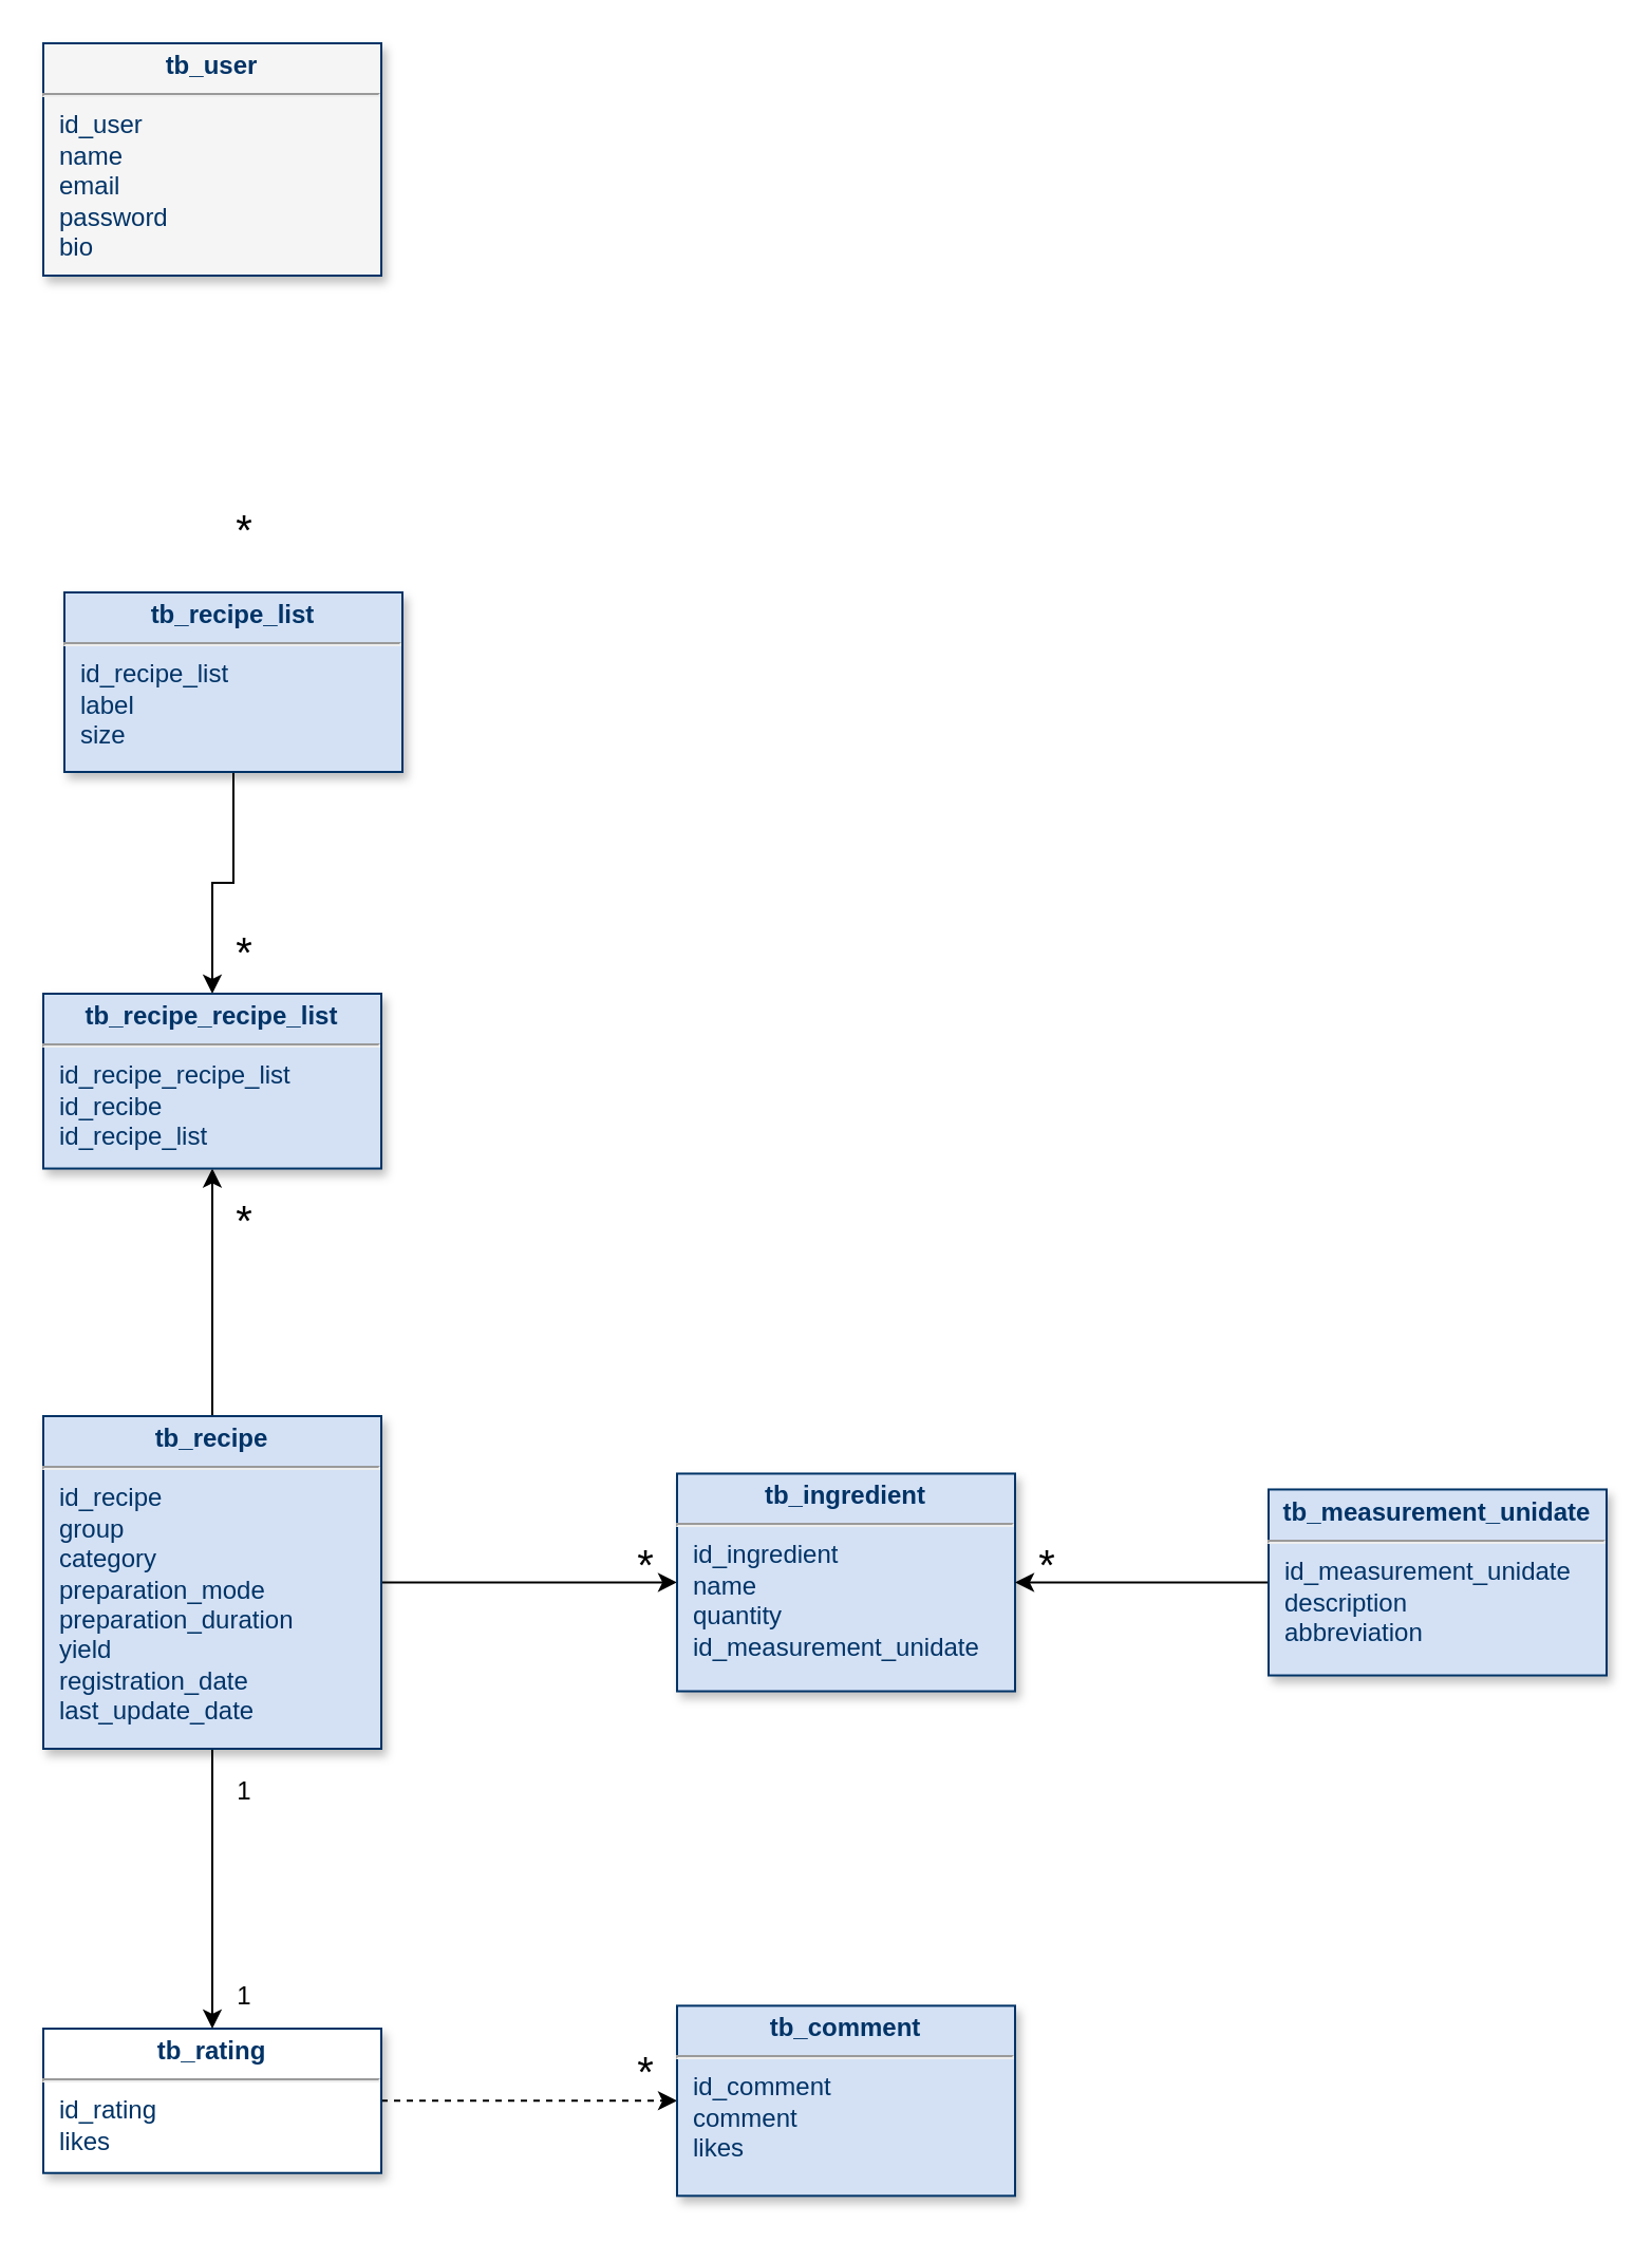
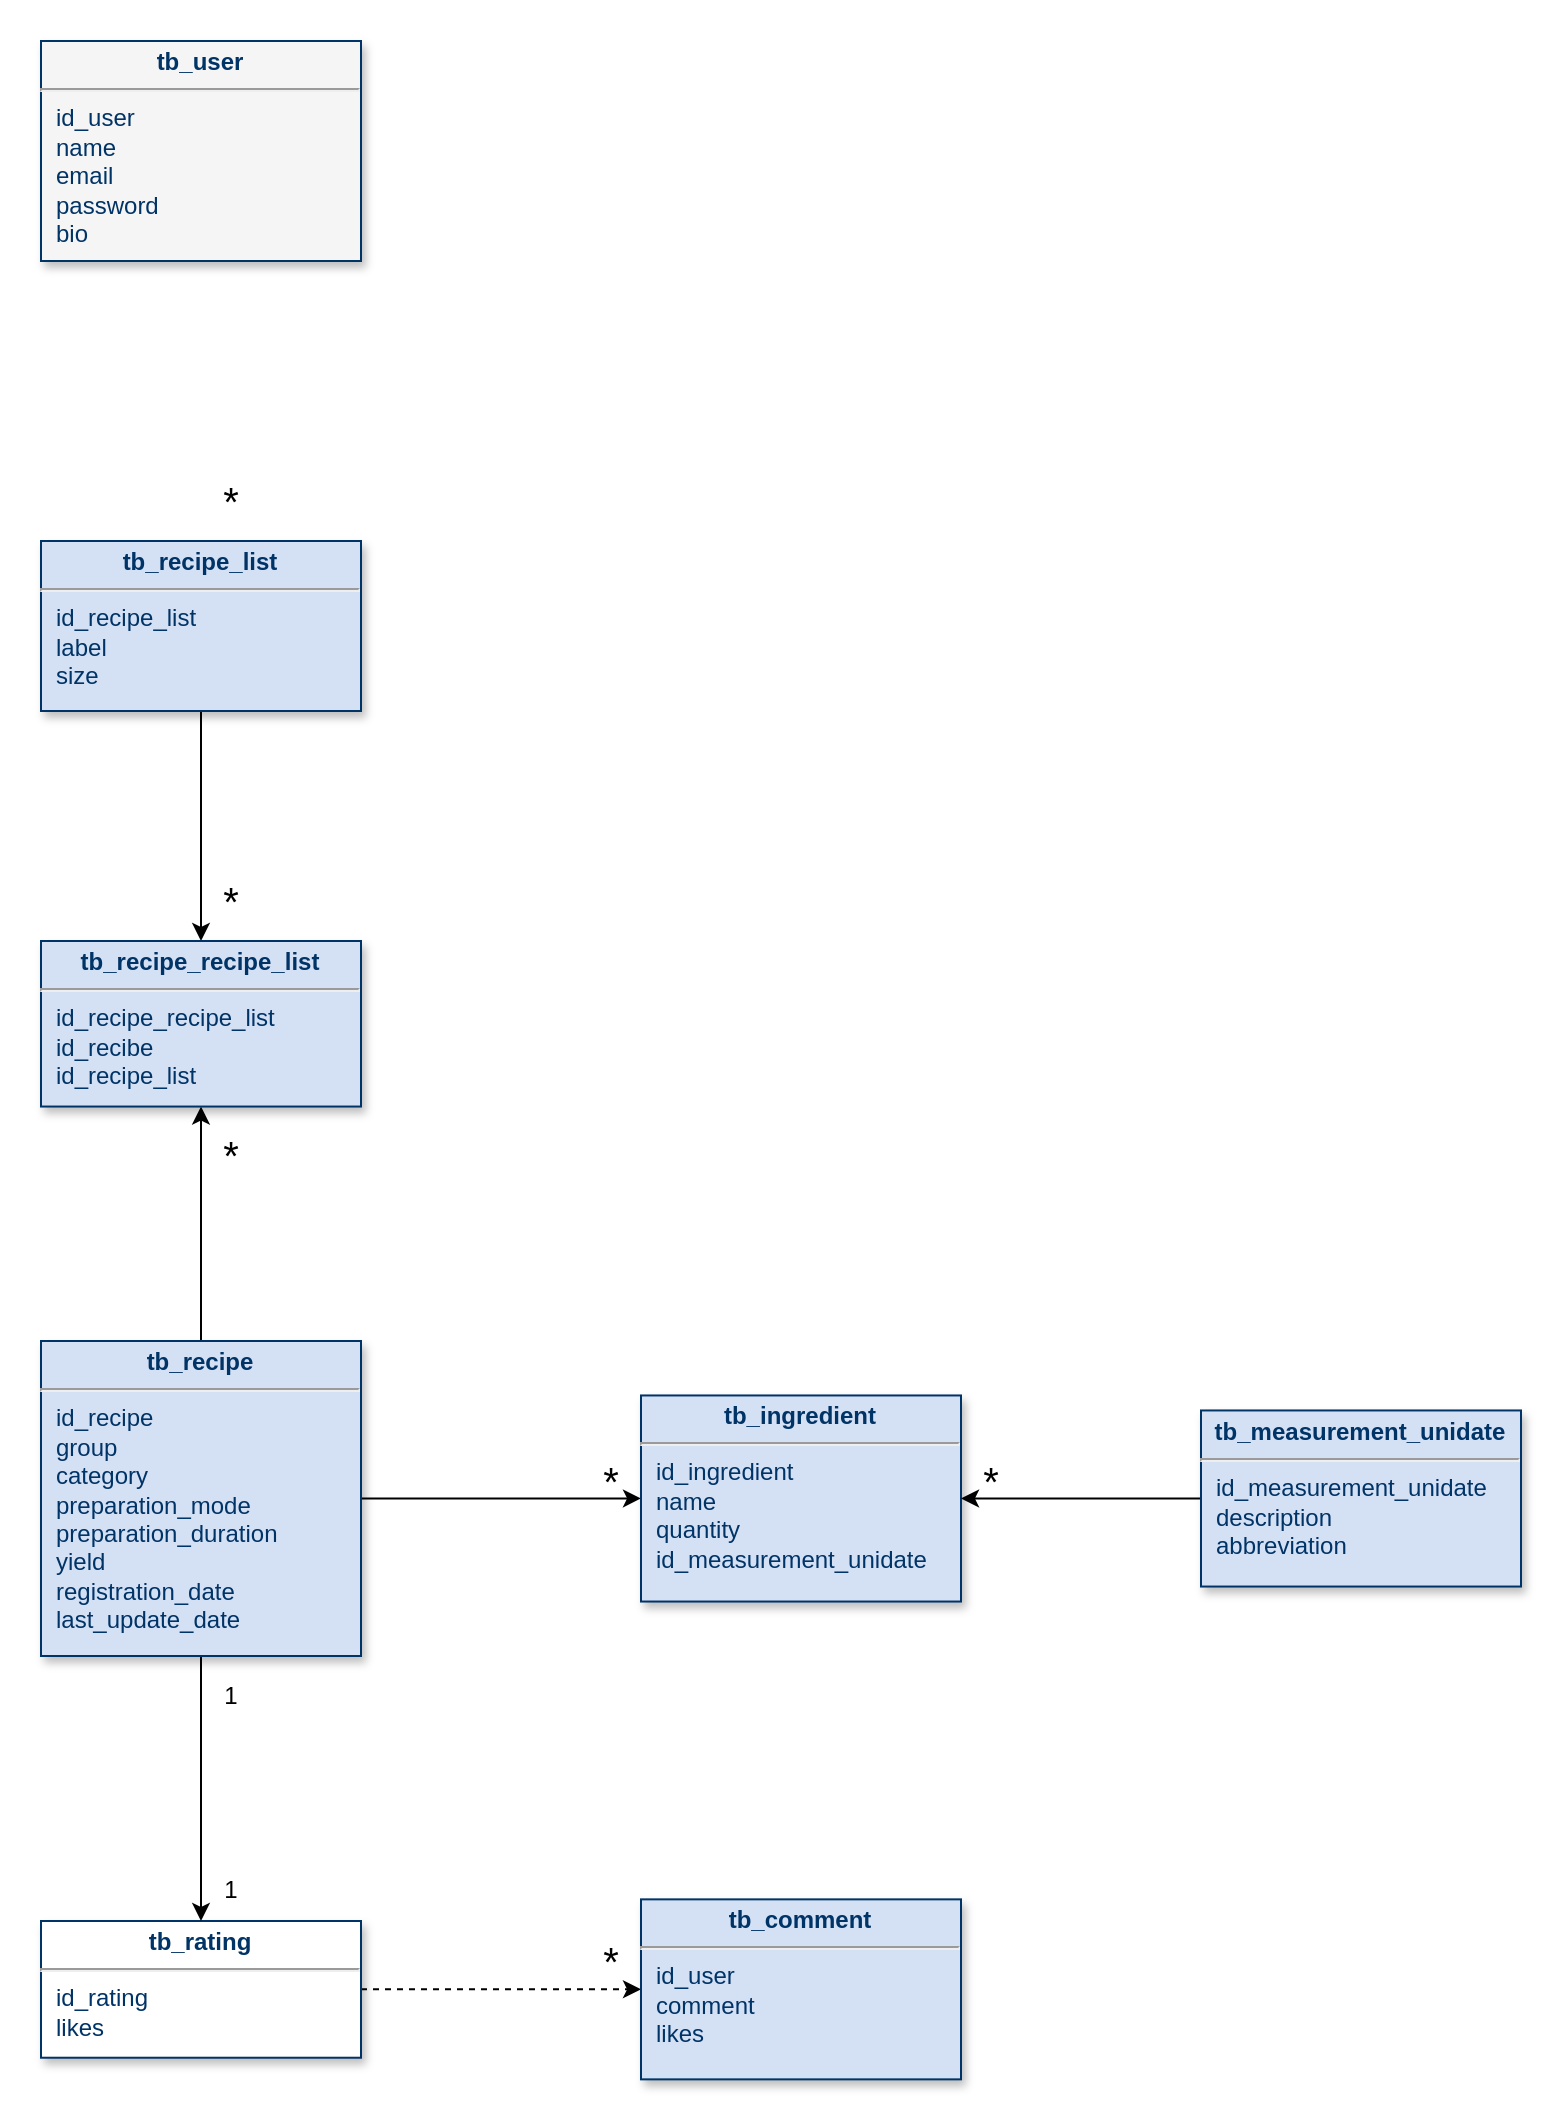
  <mxCell id="0" />
  <mxCell id="1" parent="0" />
  <mxCell id="2" style="edgeStyle=orthogonalEdgeStyle;rounded=0;orthogonalLoop=1;jettySize=auto;html=1;entryX=0;entryY=0.5;entryDx=0;entryDy=0;fontSize=12;dashed=1;" edge="1" parent="1" source="3" target="10"><mxGeometry relative="1" as="geometry" /></mxCell>
  <mxCell id="3" value="&lt;p style=&quot;margin: 4px 0px 0px; text-align: center;&quot;&gt;&lt;b&gt;tb_rating&lt;/b&gt;&lt;/p&gt;&lt;hr&gt;&lt;p style=&quot;margin: 0px; margin-left: 8px;&quot;&gt;id_rating&lt;/p&gt;&lt;p style=&quot;margin: 0px; margin-left: 8px;&quot;&gt;likes&lt;/p&gt;" style="verticalAlign=top;align=left;overflow=fill;fontSize=12;fontFamily=Helvetica;html=1;strokeColor=#003366;shadow=1;fillColor=#ffffff;fontColor=#003366;fontStyle=0;" parent="1" vertex="1"><mxGeometry x="20" y="960" width="160" height="68.36" as="geometry" /></mxCell>
  <mxCell id="4" value="" style="edgeStyle=orthogonalEdgeStyle;rounded=0;orthogonalLoop=1;jettySize=auto;html=1;fontSize=12;" edge="1" parent="1" source="7" target="16"><mxGeometry relative="1" as="geometry" /></mxCell>
  <mxCell id="5" style="edgeStyle=orthogonalEdgeStyle;rounded=0;orthogonalLoop=1;jettySize=auto;html=1;fontSize=12;" edge="1" parent="1" source="7" target="11"><mxGeometry relative="1" as="geometry" /></mxCell>
  <mxCell id="6" style="edgeStyle=orthogonalEdgeStyle;rounded=0;orthogonalLoop=1;jettySize=auto;html=1;entryX=0.5;entryY=0;entryDx=0;entryDy=0;fontSize=12;" edge="1" parent="1" source="7" target="3"><mxGeometry relative="1" as="geometry" /></mxCell>
  <mxCell id="7" value="&lt;p style=&quot;margin: 4px 0px 0px; text-align: center;&quot;&gt;&lt;b&gt;tb_recipe&lt;/b&gt;&lt;/p&gt;&lt;hr&gt;&lt;p style=&quot;margin: 0px; margin-left: 8px;&quot;&gt;id_recipe&lt;/p&gt;&lt;p style=&quot;margin: 0px; margin-left: 8px;&quot;&gt;group&lt;/p&gt;&lt;p style=&quot;margin: 0px; margin-left: 8px;&quot;&gt;category&lt;/p&gt;&lt;p style=&quot;margin: 0px; margin-left: 8px;&quot;&gt;preparation_mode&lt;/p&gt;&lt;p style=&quot;margin: 0px; margin-left: 8px;&quot;&gt;preparation_duration&lt;/p&gt;&lt;p style=&quot;margin: 0px; margin-left: 8px;&quot;&gt;yield&lt;/p&gt;&lt;p style=&quot;margin: 0px; margin-left: 8px;&quot;&gt;registration_date&lt;/p&gt;&lt;p style=&quot;margin: 0px; margin-left: 8px;&quot;&gt;last_update_date&lt;/p&gt;" style="verticalAlign=top;align=left;overflow=fill;fontSize=12;fontFamily=Helvetica;html=1;strokeColor=#003366;shadow=1;fillColor=#D4E1F5;fontColor=#003366;fontStyle=0" parent="1" vertex="1"><mxGeometry x="20" y="670" width="160" height="157.5" as="geometry" /></mxCell>
  <mxCell id="8" style="edgeStyle=orthogonalEdgeStyle;rounded=0;orthogonalLoop=1;jettySize=auto;html=1;fontSize=12;" edge="1" parent="1" source="9" target="16"><mxGeometry relative="1" as="geometry" /></mxCell>
- <mxCell id="9" value="&lt;p style=&quot;margin: 4px 0px 0px; text-align: center;&quot;&gt;&lt;b&gt;tb_recipe_list&lt;/b&gt;&lt;/p&gt;&lt;hr&gt;&lt;p style=&quot;margin: 0px; margin-left: 8px;&quot;&gt;id_recipe_list&lt;/p&gt;&lt;p style=&quot;margin: 0px; margin-left: 8px;&quot;&gt;label&lt;/p&gt;&lt;p style=&quot;margin: 0px; margin-left: 8px;&quot;&gt;size&lt;/p&gt;" style="verticalAlign=top;align=left;overflow=fill;fontSize=12;fontFamily=Helvetica;html=1;strokeColor=#003366;shadow=1;fillColor=#D4E1F5;fontColor=#003366;fontStyle=0" parent="1" vertex="1"><mxGeometry x="30" y="280" width="160" height="85" as="geometry" /></mxCell>
- <mxCell id="10" value="&lt;p style=&quot;margin: 4px 0px 0px; text-align: center;&quot;&gt;&lt;strong&gt;tb_comment&lt;/strong&gt;&lt;/p&gt;&lt;hr&gt;&lt;p style=&quot;margin: 0px; margin-left: 8px;&quot;&gt;id_comment&lt;/p&gt;&lt;p style=&quot;margin: 0px; margin-left: 8px;&quot;&gt;comment&lt;/p&gt;&lt;p style=&quot;margin: 0px; margin-left: 8px;&quot;&gt;likes&lt;/p&gt;" style="verticalAlign=top;align=left;overflow=fill;fontSize=12;fontFamily=Helvetica;html=1;strokeColor=#003366;shadow=1;fillColor=#D4E1F5;fontColor=#003366;fontStyle=0" parent="1" vertex="1"><mxGeometry x="320" y="949.18" width="160" height="90" as="geometry" /></mxCell>
+ <mxCell id="9" value="&lt;p style=&quot;margin: 4px 0px 0px; text-align: center;&quot;&gt;&lt;b&gt;tb_recipe_list&lt;/b&gt;&lt;/p&gt;&lt;hr&gt;&lt;p style=&quot;margin: 0px; margin-left: 8px;&quot;&gt;id_recipe_list&lt;/p&gt;&lt;p style=&quot;margin: 0px; margin-left: 8px;&quot;&gt;label&lt;/p&gt;&lt;p style=&quot;margin: 0px; margin-left: 8px;&quot;&gt;size&lt;/p&gt;" style="verticalAlign=top;align=left;overflow=fill;fontSize=12;fontFamily=Helvetica;html=1;strokeColor=#003366;shadow=1;fillColor=#D4E1F5;fontColor=#003366;fontStyle=0" parent="1" vertex="1"><mxGeometry x="20" y="270" width="160" height="85" as="geometry" /></mxCell>
+ <mxCell id="10" value="&lt;p style=&quot;margin: 4px 0px 0px; text-align: center;&quot;&gt;&lt;strong&gt;tb_comment&lt;/strong&gt;&lt;/p&gt;&lt;hr&gt;&lt;p style=&quot;margin: 0px; margin-left: 8px;&quot;&gt;id_user&lt;/p&gt;&lt;p style=&quot;margin: 0px; margin-left: 8px;&quot;&gt;comment&lt;/p&gt;&lt;p style=&quot;margin: 0px; margin-left: 8px;&quot;&gt;likes&lt;/p&gt;" style="verticalAlign=top;align=left;overflow=fill;fontSize=12;fontFamily=Helvetica;html=1;strokeColor=#003366;shadow=1;fillColor=#D4E1F5;fontColor=#003366;fontStyle=0" parent="1" vertex="1"><mxGeometry x="320" y="949.18" width="160" height="90" as="geometry" /></mxCell>
  <mxCell id="11" value="&lt;p style=&quot;margin: 4px 0px 0px; text-align: center;&quot;&gt;&lt;b&gt;tb_ingredient&lt;/b&gt;&lt;/p&gt;&lt;hr&gt;&lt;p style=&quot;margin: 0px; margin-left: 8px;&quot;&gt;id_ingredient&lt;/p&gt;&lt;p style=&quot;margin: 0px; margin-left: 8px;&quot;&gt;name&lt;/p&gt;&lt;p style=&quot;margin: 0px; margin-left: 8px;&quot;&gt;quantity&lt;/p&gt;&lt;p style=&quot;margin: 0px; margin-left: 8px;&quot;&gt;id_measurement_unidate&lt;/p&gt;" style="verticalAlign=top;align=left;overflow=fill;fontSize=12;fontFamily=Helvetica;html=1;strokeColor=#003366;shadow=1;fillColor=#D4E1F5;fontColor=#003366;fontStyle=0" parent="1" vertex="1"><mxGeometry x="320" y="697.23" width="160" height="103.04" as="geometry" /></mxCell>
  <mxCell id="12" value="&lt;p style=&quot;margin: 4px 0px 0px; text-align: center;&quot;&gt;&lt;b&gt;tb_user&lt;/b&gt;&lt;/p&gt;&lt;hr&gt;&lt;p style=&quot;margin: 0px; margin-left: 8px;&quot;&gt;id_user&lt;/p&gt;&lt;p style=&quot;margin: 0px; margin-left: 8px;&quot;&gt;name&lt;/p&gt;&lt;p style=&quot;margin: 0px; margin-left: 8px;&quot;&gt;email&lt;/p&gt;&lt;p style=&quot;margin: 0px; margin-left: 8px;&quot;&gt;password&lt;/p&gt;&lt;p style=&quot;margin: 0px; margin-left: 8px;&quot;&gt;bio&lt;/p&gt;" style="verticalAlign=top;align=left;overflow=fill;fontSize=12;fontFamily=Helvetica;html=1;strokeColor=#003366;shadow=1;fillColor=#f5f5f5;fontColor=#003366;fontStyle=0;" parent="1" vertex="1"><mxGeometry x="20" y="20" width="160" height="110" as="geometry" /></mxCell>
  <mxCell id="13" style="edgeStyle=orthogonalEdgeStyle;rounded=0;orthogonalLoop=1;jettySize=auto;html=1;entryX=1;entryY=0.5;entryDx=0;entryDy=0;fontSize=12;" edge="1" parent="1" source="14" target="11"><mxGeometry relative="1" as="geometry" /></mxCell>
  <mxCell id="14" value="&lt;p style=&quot;margin: 4px 0px 0px; text-align: center;&quot;&gt;&lt;b&gt;tb_measurement_unidate&lt;/b&gt;&lt;br&gt;&lt;/p&gt;&lt;hr&gt;&lt;p style=&quot;margin: 0px; margin-left: 8px;&quot;&gt;id_measurement_unidate&lt;/p&gt;&lt;p style=&quot;margin: 0px; margin-left: 8px;&quot;&gt;description&lt;/p&gt;&lt;p style=&quot;margin: 0px; margin-left: 8px;&quot;&gt;abbreviation&lt;/p&gt;" style="verticalAlign=top;align=left;overflow=fill;fontSize=12;fontFamily=Helvetica;html=1;strokeColor=#003366;shadow=1;fillColor=#D4E1F5;fontColor=#003366;fontStyle=0" parent="1" vertex="1"><mxGeometry x="600" y="704.73" width="160" height="88.04" as="geometry" /></mxCell>
  <mxCell id="15" value="*" style="text;html=1;align=center;verticalAlign=middle;resizable=0;points=[];autosize=1;strokeColor=none;fillColor=none;fontSize=20;" vertex="1" parent="1"><mxGeometry x="100" y="230" width="30" height="40" as="geometry" /></mxCell>
  <mxCell id="16" value="&lt;p style=&quot;margin: 4px 0px 0px; text-align: center;&quot;&gt;&lt;b&gt;tb_recipe_recipe_list&lt;/b&gt;&lt;/p&gt;&lt;hr&gt;&lt;p style=&quot;margin: 0px; margin-left: 8px;&quot;&gt;id_recipe_recipe_list&lt;/p&gt;&lt;p style=&quot;margin: 0px; margin-left: 8px;&quot;&gt;id_recibe&lt;/p&gt;&lt;p style=&quot;margin: 0px; margin-left: 8px;&quot;&gt;id_recipe_list&lt;/p&gt;" style="verticalAlign=top;align=left;overflow=fill;fontSize=12;fontFamily=Helvetica;html=1;strokeColor=#003366;shadow=1;fillColor=#D4E1F5;fontColor=#003366;fontStyle=0" vertex="1" parent="1"><mxGeometry x="20" y="470" width="160" height="82.77" as="geometry" /></mxCell>
  <mxCell id="17" value="*" style="text;html=1;align=center;verticalAlign=middle;resizable=0;points=[];autosize=1;strokeColor=none;fillColor=none;fontSize=20;" vertex="1" parent="1"><mxGeometry x="100" y="430" width="30" height="40" as="geometry" /></mxCell>
  <mxCell id="18" value="*" style="text;html=1;align=center;verticalAlign=middle;resizable=0;points=[];autosize=1;strokeColor=none;fillColor=none;fontSize=20;" vertex="1" parent="1"><mxGeometry x="100" y="556.96" width="30" height="40" as="geometry" /></mxCell>
  <mxCell id="19" value="*" style="text;html=1;align=center;verticalAlign=middle;resizable=0;points=[];autosize=1;strokeColor=none;fillColor=none;fontSize=20;" vertex="1" parent="1"><mxGeometry x="290" y="720" width="30" height="40" as="geometry" /></mxCell>
  <mxCell id="20" value="*" style="text;html=1;align=center;verticalAlign=middle;resizable=0;points=[];autosize=1;strokeColor=none;fillColor=none;fontSize=20;" vertex="1" parent="1"><mxGeometry x="480" y="720" width="30" height="40" as="geometry" /></mxCell>
  <mxCell id="21" value="1" style="text;html=1;align=center;verticalAlign=middle;resizable=0;points=[];autosize=1;strokeColor=none;fillColor=none;fontSize=12;" vertex="1" parent="1"><mxGeometry x="100" y="832.5" width="30" height="30" as="geometry" /></mxCell>
  <mxCell id="22" value="1" style="text;html=1;align=center;verticalAlign=middle;resizable=0;points=[];autosize=1;strokeColor=none;fillColor=none;fontSize=12;" vertex="1" parent="1"><mxGeometry x="100" y="930" width="30" height="30" as="geometry" /></mxCell>
  <mxCell id="23" value="*" style="text;html=1;align=center;verticalAlign=middle;resizable=0;points=[];autosize=1;strokeColor=none;fillColor=none;fontSize=20;" vertex="1" parent="1"><mxGeometry x="290" y="960" width="30" height="40" as="geometry" /></mxCell>
